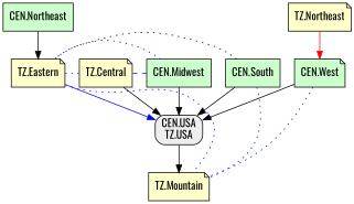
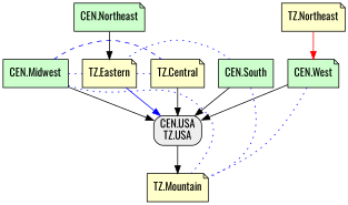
  digraph {
    fontname=Oswald
    rankdir=TB
    node [fillcolor="#CCFFCC" fontname=Oswald shape=note style=filled]
    edge [arrowhead=normal color="#0000FF" constraint=true fontname=Oswald penwidth=1 style=solid]
    "CEN.USA\nTZ.USA" [fillcolor="#EEEEEE" shape=box style="filled,rounded"]
    "CEN.Midwest" [shape=box]
    "TZ.Eastern" [fillcolor="#FFFFCC"]
    "TZ.Central" [fillcolor="#FFFFCC"]
    "TZ.Mountain" [fillcolor="#FFFFCC"]
    "CEN.South" [shape=box]
-   "CEN.Northeast" [shape=box]
+   "CEN.Northeast"
    "CEN.West"
    n9 [fillcolor="#FFFFCC" label="TZ.Northeast"]
    "CEN.USA\nTZ.USA" -> "TZ.Mountain" [color="#000000"]
    "CEN.Midwest" -> "CEN.USA\nTZ.USA" [color="#000000"]
    "CEN.Midwest" -> "TZ.Eastern" [arrowhead=none constraint=false style=dotted]
    "CEN.Midwest" -> "TZ.Central" [arrowhead=none constraint=false style=dashed]
-   "TZ.Eastern" -> "TZ.Mountain" [arrowhead=none constraint=false style=dotted]
+   "CEN.Midwest" -> "TZ.Mountain" [arrowhead=none constraint=false style=dotted]
    "TZ.Eastern" -> "CEN.USA\nTZ.USA"
    "TZ.Eastern" -> "TZ.Central" [arrowhead=none constraint=false style=dotted]
    "TZ.Central" -> "CEN.USA\nTZ.USA" [color="#000000"]
    "CEN.South" -> "CEN.USA\nTZ.USA" [color="#000000"]
-   "CEN.South" -> "TZ.Eastern" [arrowhead=none color="#000000" constraint=false style=dotted]
+   "CEN.South" -> "TZ.Eastern" [arrowhead=none constraint=false style=dotted]
    "CEN.South" -> "TZ.Mountain" [arrowhead=none constraint=false style=dotted]
    "CEN.Northeast" -> "TZ.Eastern" [color="#000000"]
    "CEN.West" -> "CEN.USA\nTZ.USA" [color="#000000"]
    "CEN.West" -> "TZ.Mountain" [arrowhead=none constraint=false style=dotted]
    n9 -> "CEN.West" [color="#FF0000"]
  }
